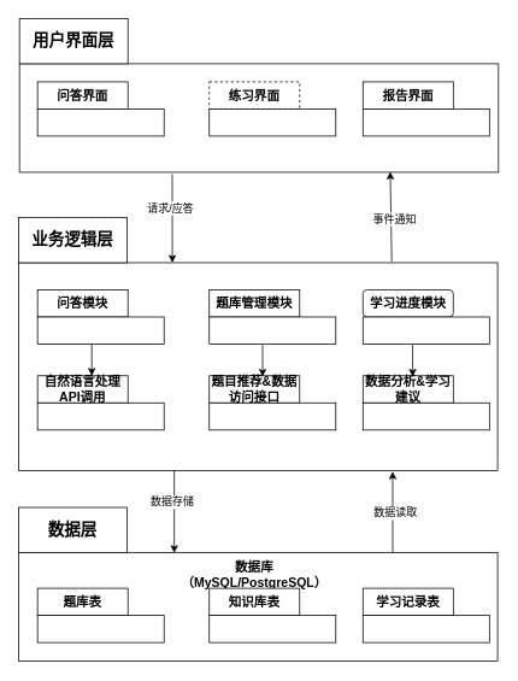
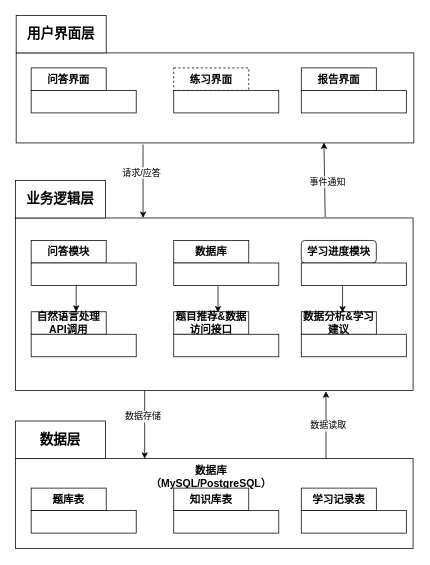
  <mxCell id="0" />
  <mxCell id="1" parent="0" />
  <mxCell id="2" value="" style="rounded=0;whiteSpace=wrap;html=1;" vertex="1" parent="1"><mxGeometry x="21" y="70" width="530" height="120" as="geometry" /></mxCell>
  <mxCell id="3" value="&lt;b&gt;&lt;font style=&quot;font-size: 18px;&quot;&gt;用户界面层&lt;/font&gt;&lt;/b&gt;" style="rounded=0;whiteSpace=wrap;html=1;" vertex="1" parent="1"><mxGeometry x="21" y="20" width="120" height="50" as="geometry" /></mxCell>
  <mxCell id="4" value="" style="rounded=0;whiteSpace=wrap;html=1;" vertex="1" parent="1"><mxGeometry x="20" y="290" width="530" height="230" as="geometry" /></mxCell>
  <mxCell id="5" value="&lt;b&gt;&lt;font style=&quot;font-size: 18px;&quot;&gt;业务逻辑层&lt;/font&gt;&lt;/b&gt;" style="rounded=0;whiteSpace=wrap;html=1;" vertex="1" parent="1"><mxGeometry x="20" y="240" width="120" height="50" as="geometry" /></mxCell>
  <mxCell id="6" value="" style="rounded=0;whiteSpace=wrap;html=1;" vertex="1" parent="1"><mxGeometry x="20" y="610.6" width="530" height="120" as="geometry" /></mxCell>
  <mxCell id="7" value="&lt;b&gt;&lt;font style=&quot;font-size: 18px;&quot;&gt;数据层&lt;/font&gt;&lt;/b&gt;" style="rounded=0;whiteSpace=wrap;html=1;" vertex="1" parent="1"><mxGeometry x="20" y="560.6" width="120" height="50" as="geometry" /></mxCell>
  <mxCell id="8" value="" style="endArrow=classic;html=1;rounded=0;exitX=0.319;exitY=1.018;exitDx=0;exitDy=0;exitPerimeter=0;entryX=0.321;entryY=0;entryDx=0;entryDy=0;entryPerimeter=0;" edge="1" parent="1" source="2" target="4"><mxGeometry width="50" height="50" relative="1" as="geometry"><mxPoint x="201" y="200" as="sourcePoint" /><mxPoint x="201" y="270" as="targetPoint" /></mxGeometry></mxCell>
  <mxCell id="9" value="&lt;font style=&quot;font-size: 12px;&quot;&gt;请求/应答&lt;/font&gt;" style="edgeLabel;html=1;align=center;verticalAlign=middle;resizable=0;points=[];" vertex="1" connectable="0" parent="8"><mxGeometry x="-0.249" y="-3" relative="1" as="geometry"><mxPoint as="offset" /></mxGeometry></mxCell>
  <mxCell id="10" value="" style="endArrow=classic;html=1;rounded=0;exitX=0.325;exitY=0.995;exitDx=0;exitDy=0;exitPerimeter=0;entryX=0.325;entryY=0.003;entryDx=0;entryDy=0;entryPerimeter=0;" edge="1" parent="1" target="6"><mxGeometry width="50" height="50" relative="1" as="geometry"><mxPoint x="192.25" y="520" as="sourcePoint" /><mxPoint x="171" y="600.6" as="targetPoint" /></mxGeometry></mxCell>
  <mxCell id="11" value="&lt;font style=&quot;font-size: 12px;&quot;&gt;数据存储&lt;/font&gt;" style="edgeLabel;html=1;align=center;verticalAlign=middle;resizable=0;points=[];" vertex="1" connectable="0" parent="10"><mxGeometry x="-0.249" y="-3" relative="1" as="geometry"><mxPoint as="offset" /></mxGeometry></mxCell>
  <mxCell id="12" value="" style="endArrow=classic;html=1;rounded=0;entryX=0.781;entryY=1.003;entryDx=0;entryDy=0;entryPerimeter=0;exitX=0.781;exitY=0;exitDx=0;exitDy=0;exitPerimeter=0;" edge="1" parent="1" source="6"><mxGeometry width="50" height="50" relative="1" as="geometry"><mxPoint x="421" y="600.6" as="sourcePoint" /><mxPoint x="433.93" y="520.96" as="targetPoint" /></mxGeometry></mxCell>
  <mxCell id="13" value="&lt;span style=&quot;font-size: 12px;&quot;&gt;数据读取&lt;/span&gt;" style="edgeLabel;html=1;align=center;verticalAlign=middle;resizable=0;points=[];" vertex="1" connectable="0" parent="12"><mxGeometry x="-0.249" y="-3" relative="1" as="geometry"><mxPoint y="-10" as="offset" /></mxGeometry></mxCell>
  <mxCell id="14" value="" style="endArrow=classic;html=1;rounded=0;entryX=0.774;entryY=0.995;entryDx=0;entryDy=0;entryPerimeter=0;exitX=0.779;exitY=-0.005;exitDx=0;exitDy=0;exitPerimeter=0;" edge="1" parent="1" source="4" target="2"><mxGeometry width="50" height="50" relative="1" as="geometry"><mxPoint x="431" y="280" as="sourcePoint" /><mxPoint x="431" y="190" as="targetPoint" /></mxGeometry></mxCell>
  <mxCell id="15" value="&lt;span style=&quot;font-size: 12px;&quot;&gt;事件通知&lt;/span&gt;" style="edgeLabel;html=1;align=center;verticalAlign=middle;resizable=0;points=[];" vertex="1" connectable="0" parent="14"><mxGeometry x="-0.249" y="-3" relative="1" as="geometry"><mxPoint y="-10" as="offset" /></mxGeometry></mxCell>
  <mxCell id="16" value="&lt;font style=&quot;font-size: 14px;&quot;&gt;&lt;b&gt;问答界面&lt;/b&gt;&lt;/font&gt;" style="rounded=0;whiteSpace=wrap;html=1;" vertex="1" parent="1"><mxGeometry x="41" y="90" width="100" height="30" as="geometry" /></mxCell>
  <mxCell id="17" value="" style="rounded=0;whiteSpace=wrap;html=1;" vertex="1" parent="1"><mxGeometry x="41" y="120" width="140" height="30" as="geometry" /></mxCell>
  <mxCell id="18" value="&lt;span style=&quot;font-size: 14px;&quot;&gt;&lt;b&gt;练习界面&lt;/b&gt;&lt;/span&gt;" style="rounded=0;whiteSpace=wrap;html=1;dashed=1;" vertex="1" parent="1"><mxGeometry x="231" y="90" width="100" height="30" as="geometry" /></mxCell>
  <mxCell id="19" value="" style="rounded=0;whiteSpace=wrap;html=1;" vertex="1" parent="1"><mxGeometry x="231" y="120" width="140" height="30" as="geometry" /></mxCell>
  <mxCell id="20" value="&lt;font style=&quot;font-size: 14px;&quot;&gt;&lt;b&gt;报告界面&lt;/b&gt;&lt;/font&gt;" style="rounded=0;whiteSpace=wrap;html=1;" vertex="1" parent="1"><mxGeometry x="401" y="90" width="100" height="30" as="geometry" /></mxCell>
  <mxCell id="21" value="" style="rounded=0;whiteSpace=wrap;html=1;" vertex="1" parent="1"><mxGeometry x="401" y="120" width="140" height="30" as="geometry" /></mxCell>
  <mxCell id="22" value="&lt;font style=&quot;font-size: 14px;&quot;&gt;&lt;b&gt;问答模块&lt;/b&gt;&lt;/font&gt;" style="rounded=0;whiteSpace=wrap;html=1;" vertex="1" parent="1"><mxGeometry x="41" y="320" width="100" height="30" as="geometry" /></mxCell>
  <mxCell id="23" value="" style="rounded=0;whiteSpace=wrap;html=1;" vertex="1" parent="1"><mxGeometry x="41" y="350" width="140" height="30" as="geometry" /></mxCell>
- <mxCell id="24" value="&lt;span style=&quot;font-size: 14px;&quot;&gt;&lt;b&gt;题库管理模块&lt;/b&gt;&lt;/span&gt;" style="rounded=0;whiteSpace=wrap;html=1;" vertex="1" parent="1"><mxGeometry x="231" y="320" width="100" height="30" as="geometry" /></mxCell>
+ <mxCell id="24" value="&lt;span style=&quot;font-size: 14px;&quot;&gt;&lt;b&gt;数据库&lt;/b&gt;&lt;/span&gt;" style="rounded=0;whiteSpace=wrap;html=1;" vertex="1" parent="1"><mxGeometry x="231" y="320" width="100" height="30" as="geometry" /></mxCell>
  <mxCell id="25" value="" style="rounded=0;whiteSpace=wrap;html=1;" vertex="1" parent="1"><mxGeometry x="231" y="350" width="140" height="30" as="geometry" /></mxCell>
  <mxCell id="26" value="&lt;span style=&quot;font-size: 14px;&quot;&gt;&lt;b&gt;学习进度模块&lt;/b&gt;&lt;/span&gt;" style="whiteSpace=wrap;html=1;rounded=1;" vertex="1" parent="1"><mxGeometry x="401" y="320" width="100" height="30" as="geometry" /></mxCell>
  <mxCell id="27" value="" style="rounded=0;whiteSpace=wrap;html=1;" vertex="1" parent="1"><mxGeometry x="401" y="350" width="140" height="30" as="geometry" /></mxCell>
  <mxCell id="28" value="&lt;font style=&quot;font-size: 14px;&quot;&gt;&lt;b&gt;自然语言处理API调用&lt;/b&gt;&lt;/font&gt;" style="rounded=0;whiteSpace=wrap;html=1;" vertex="1" parent="1"><mxGeometry x="41" y="415" width="100" height="30" as="geometry" /></mxCell>
  <mxCell id="29" value="" style="rounded=0;whiteSpace=wrap;html=1;" vertex="1" parent="1"><mxGeometry x="41" y="445" width="140" height="30" as="geometry" /></mxCell>
  <mxCell id="30" value="&lt;font style=&quot;font-size: 14px;&quot;&gt;&lt;b&gt;题目推荐&amp;amp;数据访问接口&lt;/b&gt;&lt;/font&gt;" style="rounded=0;whiteSpace=wrap;html=1;" vertex="1" parent="1"><mxGeometry x="231" y="415" width="100" height="30" as="geometry" /></mxCell>
  <mxCell id="31" value="" style="rounded=0;whiteSpace=wrap;html=1;" vertex="1" parent="1"><mxGeometry x="231" y="445" width="140" height="30" as="geometry" /></mxCell>
  <mxCell id="32" value="&lt;font style=&quot;font-size: 14px;&quot;&gt;&lt;b&gt;数据分析&amp;amp;学习建议&lt;/b&gt;&lt;/font&gt;" style="rounded=0;whiteSpace=wrap;html=1;" vertex="1" parent="1"><mxGeometry x="401" y="415" width="100" height="30" as="geometry" /></mxCell>
  <mxCell id="33" value="" style="rounded=0;whiteSpace=wrap;html=1;" vertex="1" parent="1"><mxGeometry x="401" y="445" width="140" height="30" as="geometry" /></mxCell>
  <mxCell id="34" value="" style="endArrow=classic;html=1;rounded=0;" edge="1" parent="1"><mxGeometry width="50" height="50" relative="1" as="geometry"><mxPoint x="101" y="380" as="sourcePoint" /><mxPoint x="101" y="415" as="targetPoint" /></mxGeometry></mxCell>
  <mxCell id="35" value="" style="endArrow=classic;html=1;rounded=0;" edge="1" parent="1"><mxGeometry width="50" height="50" relative="1" as="geometry"><mxPoint x="290" y="381" as="sourcePoint" /><mxPoint x="290" y="416" as="targetPoint" /></mxGeometry></mxCell>
  <mxCell id="36" value="" style="endArrow=classic;html=1;rounded=0;" edge="1" parent="1"><mxGeometry width="50" height="50" relative="1" as="geometry"><mxPoint x="456" y="381" as="sourcePoint" /><mxPoint x="456" y="416" as="targetPoint" /></mxGeometry></mxCell>
  <mxCell id="37" value="&lt;b&gt;&lt;font style=&quot;font-size: 14px;&quot;&gt;数据库（MySQL/PostgreSQL）&lt;/font&gt;&lt;/b&gt;" style="text;html=1;align=center;verticalAlign=middle;whiteSpace=wrap;rounded=0;" vertex="1" parent="1"><mxGeometry x="201" y="620" width="160" height="30" as="geometry" /></mxCell>
  <mxCell id="38" value="&lt;font style=&quot;font-size: 14px;&quot;&gt;&lt;b&gt;题库表&lt;/b&gt;&lt;/font&gt;" style="rounded=0;whiteSpace=wrap;html=1;" vertex="1" parent="1"><mxGeometry x="41" y="650" width="100" height="30" as="geometry" /></mxCell>
  <mxCell id="39" value="" style="rounded=0;whiteSpace=wrap;html=1;" vertex="1" parent="1"><mxGeometry x="41" y="680" width="140" height="30" as="geometry" /></mxCell>
  <mxCell id="40" value="&lt;font style=&quot;font-size: 14px;&quot;&gt;&lt;b&gt;知识库表&lt;/b&gt;&lt;/font&gt;" style="rounded=0;whiteSpace=wrap;html=1;" vertex="1" parent="1"><mxGeometry x="231" y="650" width="100" height="30" as="geometry" /></mxCell>
  <mxCell id="41" value="" style="rounded=0;whiteSpace=wrap;html=1;" vertex="1" parent="1"><mxGeometry x="231" y="680" width="140" height="30" as="geometry" /></mxCell>
  <mxCell id="42" value="&lt;font style=&quot;font-size: 14px;&quot;&gt;&lt;b&gt;学习记录表&lt;/b&gt;&lt;/font&gt;" style="rounded=0;whiteSpace=wrap;html=1;" vertex="1" parent="1"><mxGeometry x="401" y="650" width="100" height="30" as="geometry" /></mxCell>
  <mxCell id="43" value="" style="rounded=0;whiteSpace=wrap;html=1;" vertex="1" parent="1"><mxGeometry x="401" y="680" width="140" height="30" as="geometry" /></mxCell>
